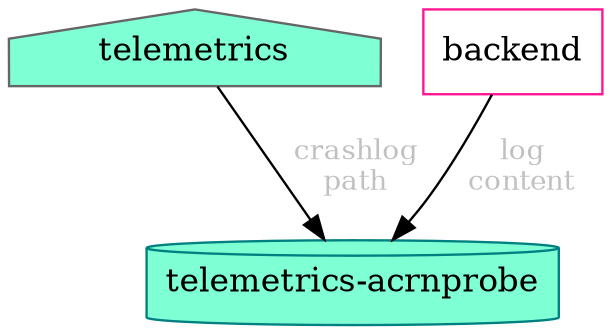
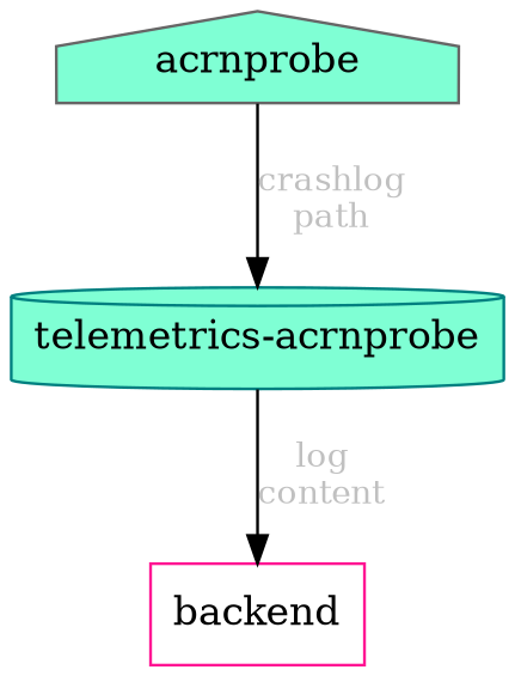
  digraph {
    rankdir=TB
    node [fillcolor=aquamarine style=filled]
    edge [fontcolor=grey fontsize=12]
-   acrnprobe [color=gray40 shape=house label=telemetrics]
+   acrnprobe [color=gray40 shape=house]
    n2 [color=teal label="telemetrics-acrnprobe" shape=cylinder]
    backend [color=deeppink fillcolor=white shape=box]
    acrnprobe -> n2 [label="crashlog\npath"]
-   backend -> n2 [label="log\ncontent"]
+   n2 -> backend [label="log\ncontent"]
  }
